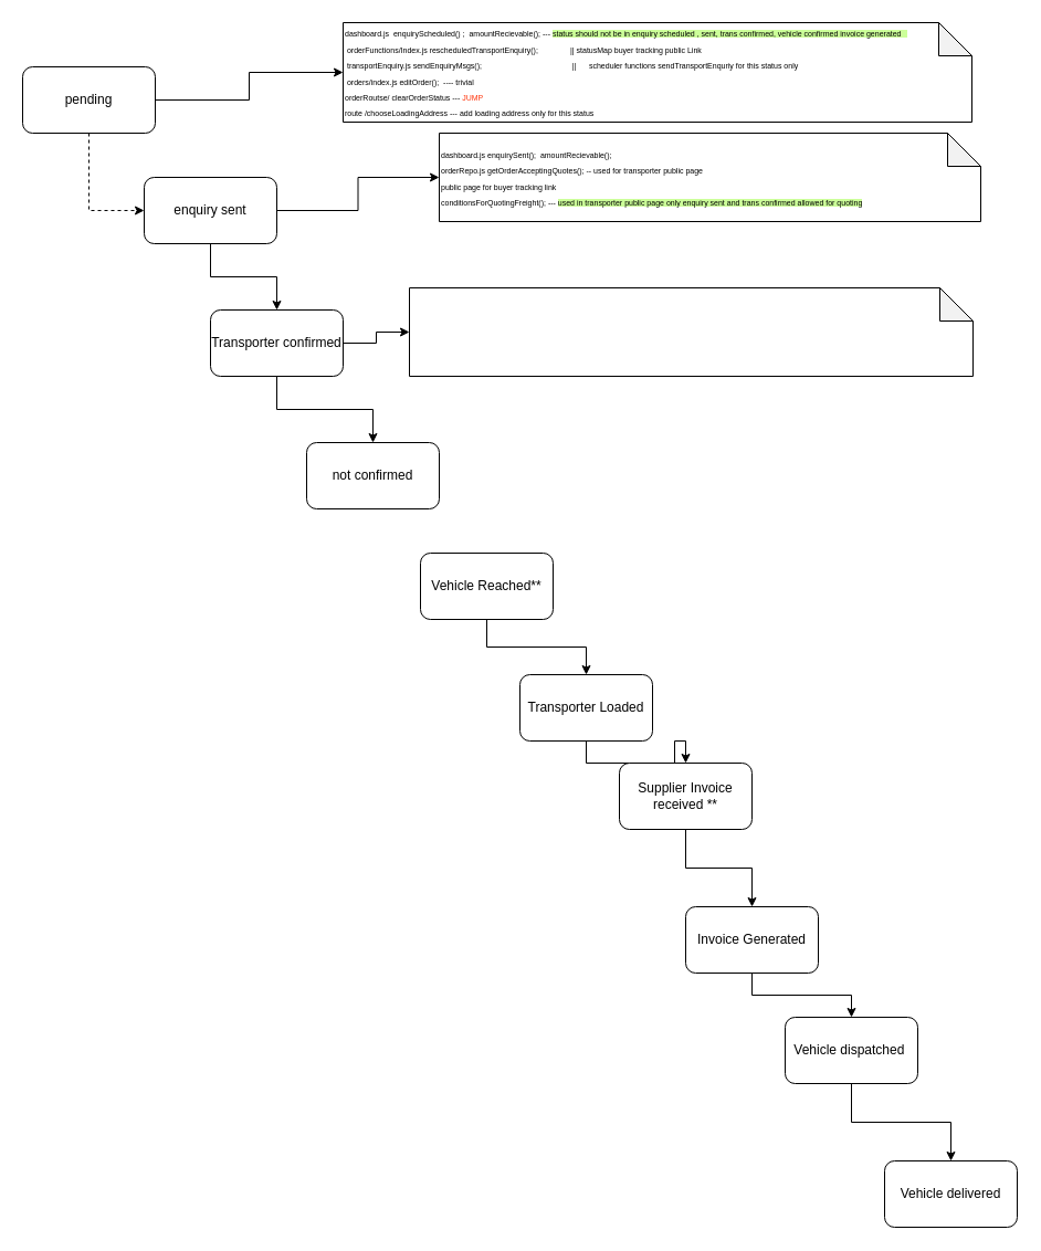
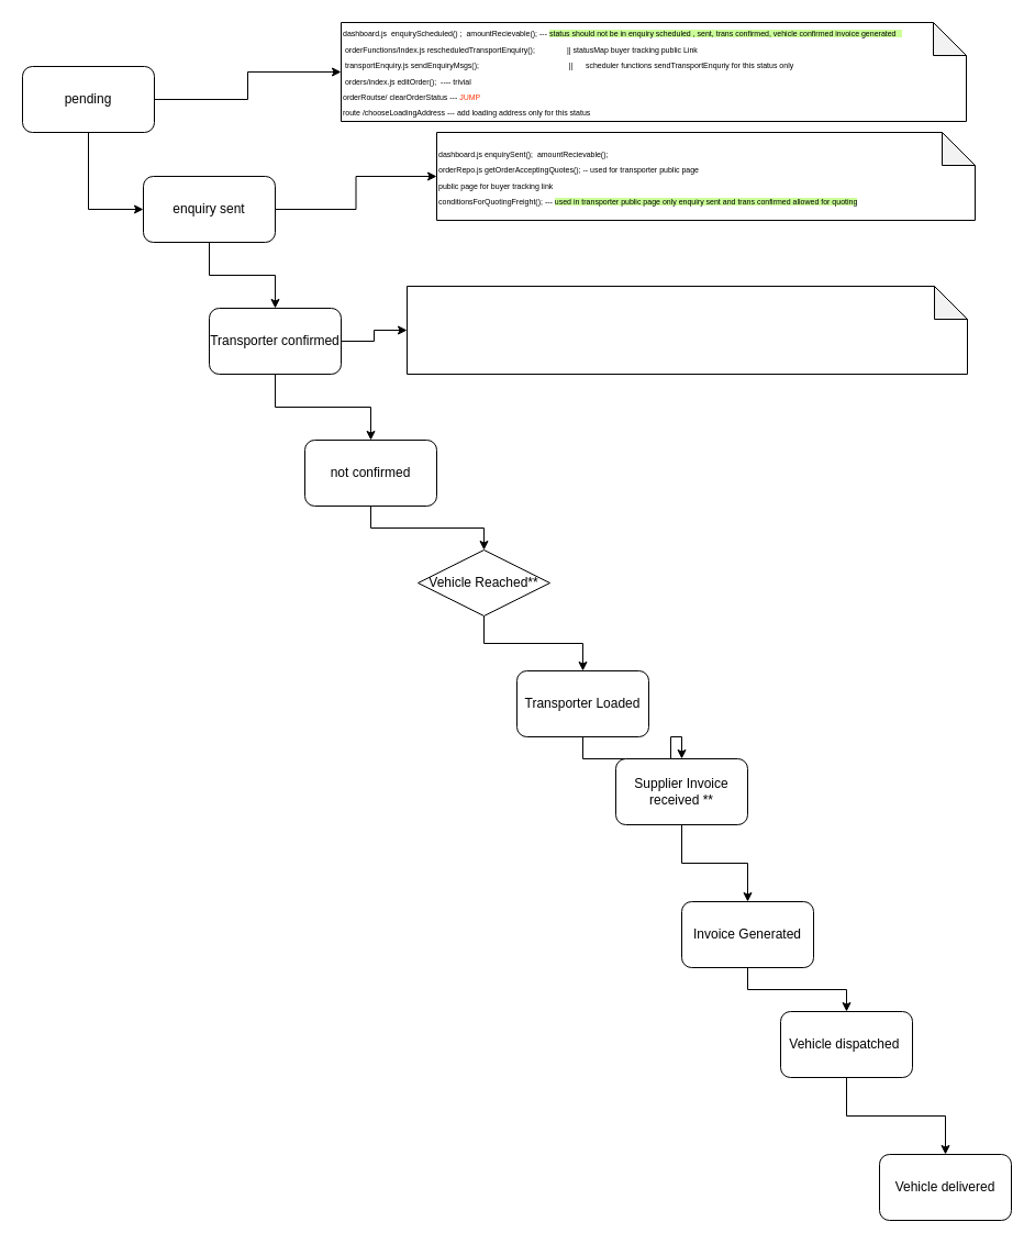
  <mxCell id="0" />
  <mxCell id="1" parent="0" />
- <mxCell id="2" style="edgeStyle=orthogonalEdgeStyle;rounded=0;orthogonalLoop=1;jettySize=auto;html=1;entryX=0;entryY=0.5;entryDx=0;entryDy=0;dashed=1;" parent="1" source="4" target="7" edge="1"><mxGeometry relative="1" as="geometry" /></mxCell>
+ <mxCell id="2" style="edgeStyle=orthogonalEdgeStyle;rounded=0;orthogonalLoop=1;jettySize=auto;html=1;entryX=0;entryY=0.5;entryDx=0;entryDy=0;" parent="1" source="4" target="7" edge="1"><mxGeometry relative="1" as="geometry" /></mxCell>
  <mxCell id="3" style="edgeStyle=orthogonalEdgeStyle;rounded=0;orthogonalLoop=1;jettySize=auto;html=1;" edge="1" parent="1" source="4" target="24"><mxGeometry relative="1" as="geometry" /></mxCell>
  <mxCell id="4" value="pending" style="rounded=1;whiteSpace=wrap;html=1;" parent="1" vertex="1"><mxGeometry x="20" y="60" width="120" height="60" as="geometry" /></mxCell>
  <mxCell id="5" style="edgeStyle=orthogonalEdgeStyle;rounded=0;orthogonalLoop=1;jettySize=auto;html=1;" parent="1" source="7" target="10" edge="1"><mxGeometry relative="1" as="geometry" /></mxCell>
  <mxCell id="6" style="edgeStyle=orthogonalEdgeStyle;rounded=0;orthogonalLoop=1;jettySize=auto;html=1;" edge="1" parent="1" source="7" target="25"><mxGeometry relative="1" as="geometry" /></mxCell>
  <mxCell id="7" value="enquiry sent" style="rounded=1;whiteSpace=wrap;html=1;" parent="1" vertex="1"><mxGeometry x="130" y="160" width="120" height="60" as="geometry" /></mxCell>
  <mxCell id="8" style="edgeStyle=orthogonalEdgeStyle;rounded=0;orthogonalLoop=1;jettySize=auto;html=1;entryX=0.5;entryY=0;entryDx=0;entryDy=0;" parent="1" source="10" target="12" edge="1"><mxGeometry relative="1" as="geometry" /></mxCell>
  <mxCell id="9" style="edgeStyle=orthogonalEdgeStyle;rounded=0;orthogonalLoop=1;jettySize=auto;html=1;" edge="1" parent="1" source="10" target="26"><mxGeometry relative="1" as="geometry" /></mxCell>
  <mxCell id="10" value="Transporter confirmed" style="rounded=1;whiteSpace=wrap;html=1;" parent="1" vertex="1"><mxGeometry x="190" y="280" width="120" height="60" as="geometry" /></mxCell>
+ <mxCell id="11" style="edgeStyle=orthogonalEdgeStyle;rounded=0;orthogonalLoop=1;jettySize=auto;html=1;" parent="1" source="12" target="14" edge="1"><mxGeometry relative="1" as="geometry" /></mxCell>
  <mxCell id="12" value="not confirmed" style="rounded=1;whiteSpace=wrap;html=1;" parent="1" vertex="1"><mxGeometry x="277" y="400" width="120" height="60" as="geometry" /></mxCell>
  <mxCell id="13" style="edgeStyle=orthogonalEdgeStyle;rounded=0;orthogonalLoop=1;jettySize=auto;html=1;" parent="1" source="14" target="16" edge="1"><mxGeometry relative="1" as="geometry" /></mxCell>
- <mxCell id="14" value="Vehicle Reached**" style="rounded=1;whiteSpace=wrap;html=1;" parent="1" vertex="1"><mxGeometry x="380" y="500" width="120" height="60" as="geometry" /></mxCell>
+ <mxCell id="14" value="Vehicle Reached**" style="rhombus;whiteSpace=wrap;html=1;" parent="1" vertex="1"><mxGeometry x="380" y="500" width="120" height="60" as="geometry" /></mxCell>
  <mxCell id="15" value="" style="edgeStyle=orthogonalEdgeStyle;rounded=0;orthogonalLoop=1;jettySize=auto;html=1;" parent="1" source="16" target="18" edge="1"><mxGeometry relative="1" as="geometry" /></mxCell>
  <mxCell id="16" value="Transporter Loaded" style="rounded=1;whiteSpace=wrap;html=1;" parent="1" vertex="1"><mxGeometry x="470" y="610" width="120" height="60" as="geometry" /></mxCell>
  <mxCell id="17" style="edgeStyle=orthogonalEdgeStyle;rounded=0;orthogonalLoop=1;jettySize=auto;html=1;entryX=0.5;entryY=0;entryDx=0;entryDy=0;" parent="1" source="18" target="20" edge="1"><mxGeometry relative="1" as="geometry" /></mxCell>
  <mxCell id="18" value="Supplier Invoice received **" style="rounded=1;whiteSpace=wrap;html=1;" parent="1" vertex="1"><mxGeometry x="560" y="690" width="120" height="60" as="geometry" /></mxCell>
  <mxCell id="19" style="edgeStyle=orthogonalEdgeStyle;rounded=0;orthogonalLoop=1;jettySize=auto;html=1;" parent="1" source="20" target="22" edge="1"><mxGeometry relative="1" as="geometry" /></mxCell>
  <mxCell id="20" value="Invoice Generated" style="rounded=1;whiteSpace=wrap;html=1;" parent="1" vertex="1"><mxGeometry x="620" y="820" width="120" height="60" as="geometry" /></mxCell>
  <mxCell id="21" style="edgeStyle=orthogonalEdgeStyle;rounded=0;orthogonalLoop=1;jettySize=auto;html=1;" parent="1" source="22" target="23" edge="1"><mxGeometry relative="1" as="geometry" /></mxCell>
  <mxCell id="22" value="Vehicle dispatched&amp;nbsp;" style="rounded=1;whiteSpace=wrap;html=1;" parent="1" vertex="1"><mxGeometry x="710" y="920" width="120" height="60" as="geometry" /></mxCell>
  <mxCell id="23" value="Vehicle delivered" style="rounded=1;whiteSpace=wrap;html=1;" parent="1" vertex="1"><mxGeometry x="800" y="1050" width="120" height="60" as="geometry" /></mxCell>
  <mxCell id="24" value="&lt;span style=&quot;font-size: 7px&quot;&gt;dashboard.js&amp;nbsp; enquiryScheduled() ;&amp;nbsp; amountRecievable(); --- &lt;span style=&quot;background-color: rgb(204 , 255 , 153)&quot;&gt;status should not be in enquiry scheduled , sent, trans confirmed, vehicle confirmed invoice generated&amp;nbsp; &amp;nbsp;&lt;/span&gt; &amp;nbsp; &amp;nbsp; &amp;nbsp; &amp;nbsp; &amp;nbsp;&amp;nbsp;&lt;/span&gt;&lt;br&gt;&lt;span style=&quot;font-size: 7px&quot;&gt;&amp;nbsp;orderFunctions/Index.js rescheduledTransportEnquiry();&amp;nbsp; &amp;nbsp; &amp;nbsp; &amp;nbsp; &amp;nbsp; &amp;nbsp; &amp;nbsp; &amp;nbsp;|| statusMap buyer&amp;nbsp;tracking public&amp;nbsp;Link&amp;nbsp;&lt;/span&gt;&lt;br&gt;&lt;span style=&quot;font-size: 7px&quot;&gt;&amp;nbsp;transportEnquiry.js sendEnquiryMsgs();&amp;nbsp; &amp;nbsp; &amp;nbsp; &amp;nbsp; &amp;nbsp; &amp;nbsp; &amp;nbsp; &amp;nbsp; &amp;nbsp; &amp;nbsp; &amp;nbsp; &amp;nbsp; &amp;nbsp; &amp;nbsp; &amp;nbsp; &amp;nbsp; &amp;nbsp; &amp;nbsp; &amp;nbsp; &amp;nbsp; &amp;nbsp;&amp;nbsp;&lt;/span&gt;&lt;span style=&quot;font-size: 7px&quot;&gt;||&amp;nbsp; &amp;nbsp; &amp;nbsp; scheduler functions sendTransportEnquriy for this status only&lt;/span&gt;&lt;br&gt;&lt;span style=&quot;font-size: 7px&quot;&gt;&amp;nbsp;orders/index.js editOrder();&amp;nbsp; ---- trivial&lt;/span&gt;&lt;br&gt;&lt;span style=&quot;font-size: 7px&quot;&gt;orderRoutse/ clearOrderStatus --- &lt;/span&gt;&lt;font color=&quot;#ff330a&quot; style=&quot;font-size: 7px&quot;&gt;JUMP&lt;br&gt;&lt;/font&gt;&lt;span style=&quot;font-size: 7px&quot;&gt;route /chooseLoadingAddress --- add loading address only for this status&lt;/span&gt;" style="shape=note;whiteSpace=wrap;html=1;backgroundOutline=1;darkOpacity=0.05;align=left;" vertex="1" parent="1"><mxGeometry x="310" y="20" width="569" height="90" as="geometry" /></mxCell>
  <mxCell id="25" value="&lt;font style=&quot;font-size: 7px&quot;&gt;dashboard.js enquirySent();&amp;nbsp; amountRecievable();&amp;nbsp;&amp;nbsp;&lt;br&gt;orderRepo.js getOrderAcceptingQuotes(); -- used for transporter public page&lt;br&gt;public page for buyer tracking link&lt;br&gt;conditionsForQuotingFreight(); --- &lt;span style=&quot;background-color: rgb(204 , 255 , 153)&quot;&gt;used in transporter public page only enquiry sent and trans confirmed allowed for quoting&lt;/span&gt;&lt;br&gt;&lt;/font&gt;" style="shape=note;whiteSpace=wrap;html=1;backgroundOutline=1;darkOpacity=0.05;align=left;" vertex="1" parent="1"><mxGeometry x="397" y="120" width="490" height="80" as="geometry" /></mxCell>
  <mxCell id="26" value="" style="shape=note;whiteSpace=wrap;html=1;backgroundOutline=1;darkOpacity=0.05;" vertex="1" parent="1"><mxGeometry x="370" y="260" width="510" height="80" as="geometry" /></mxCell>
